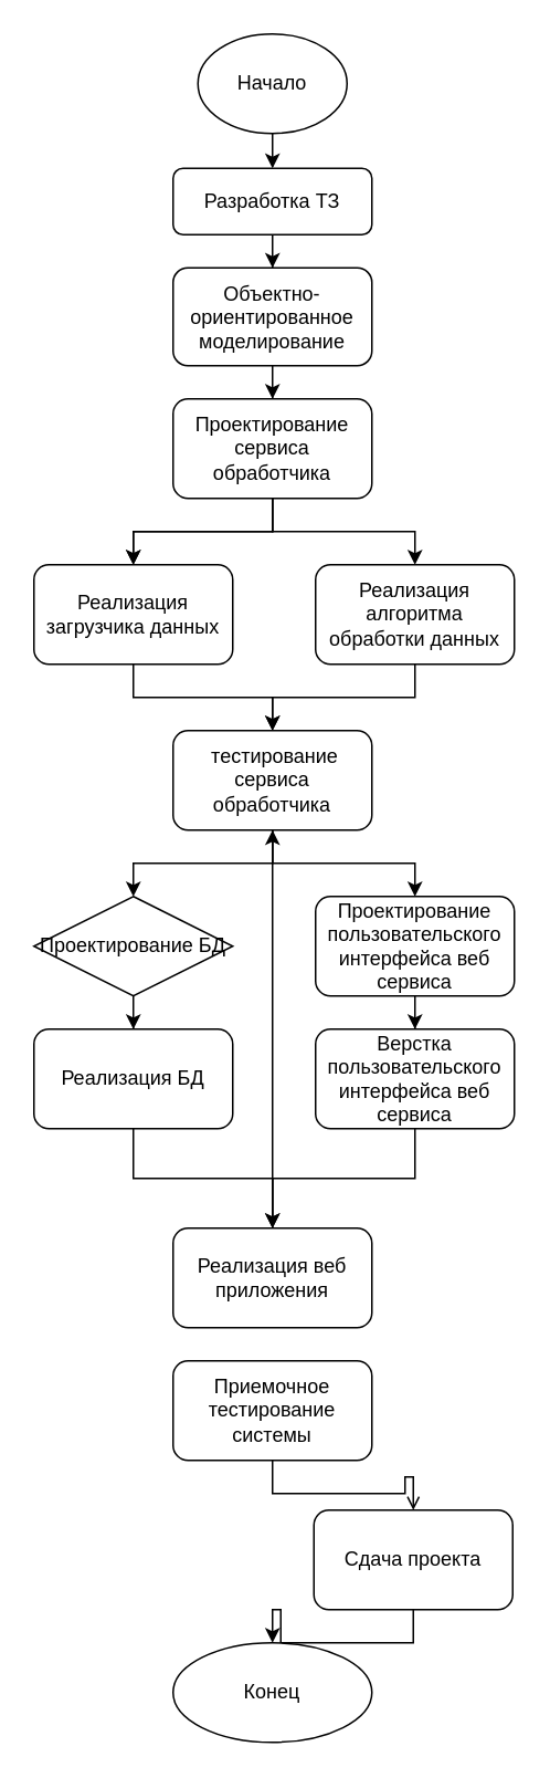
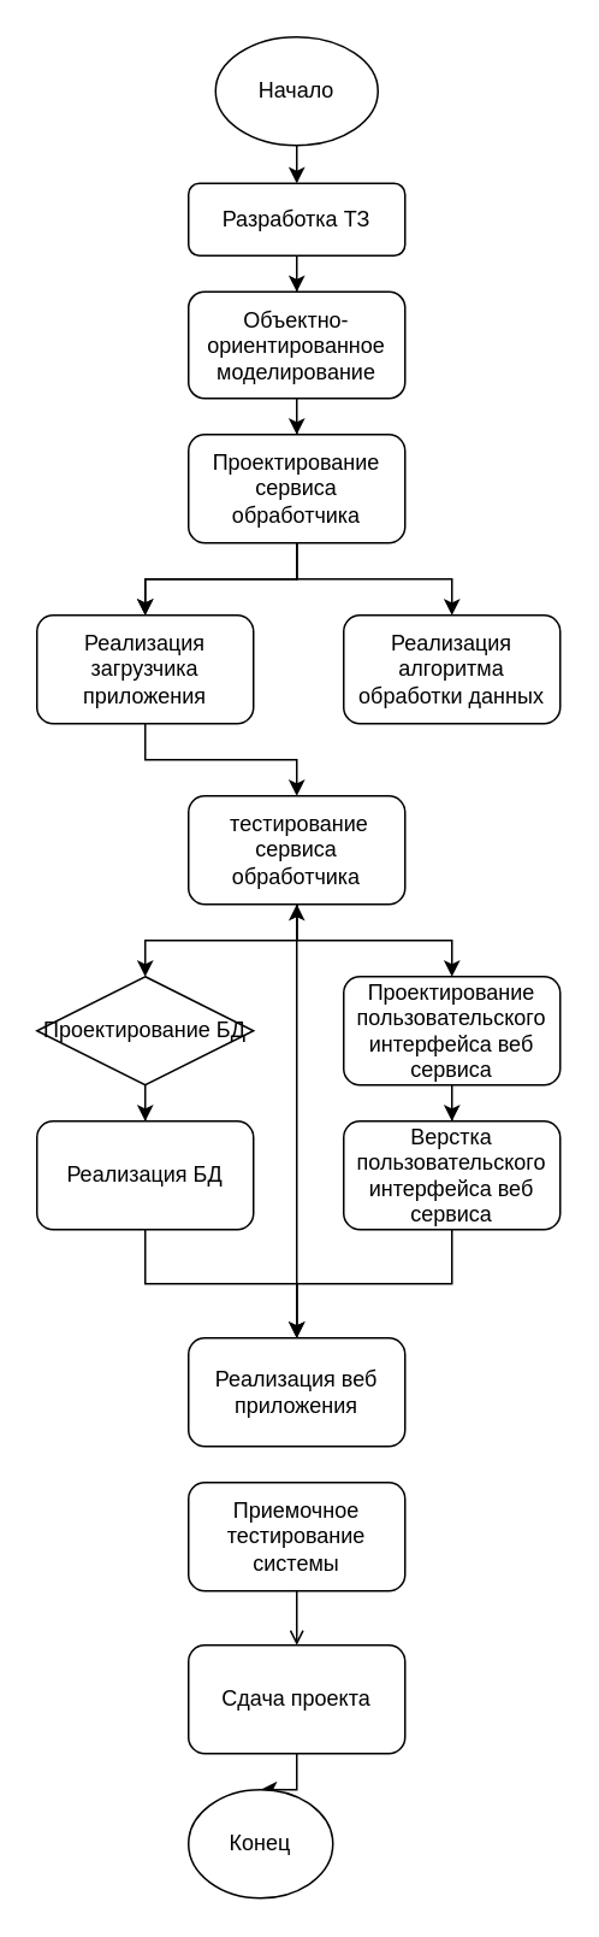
  <mxCell id="0" />
  <mxCell id="1" parent="0" />
  <mxCell id="2" value="" style="edgeStyle=orthogonalEdgeStyle;rounded=0;orthogonalLoop=1;jettySize=auto;html=1;" edge="1" parent="1" source="3" target="7"><mxGeometry relative="1" as="geometry" /></mxCell>
  <mxCell id="3" value="Разработка ТЗ" style="rounded=1;whiteSpace=wrap;html=1;fontSize=12;glass=0;strokeWidth=1;shadow=0;" parent="1" vertex="1"><mxGeometry x="104" y="101" width="120" height="40" as="geometry" /></mxCell>
  <mxCell id="4" style="edgeStyle=orthogonalEdgeStyle;rounded=0;orthogonalLoop=1;jettySize=auto;html=1;entryX=0.5;entryY=0;entryDx=0;entryDy=0;" edge="1" parent="1" source="5" target="3"><mxGeometry relative="1" as="geometry" /></mxCell>
  <mxCell id="5" value="Начало" style="ellipse;whiteSpace=wrap;html=1;" vertex="1" parent="1"><mxGeometry x="119" y="20" width="90" height="60" as="geometry" /></mxCell>
  <mxCell id="6" value="" style="edgeStyle=orthogonalEdgeStyle;rounded=0;orthogonalLoop=1;jettySize=auto;html=1;" edge="1" parent="1" source="7" target="11"><mxGeometry relative="1" as="geometry" /></mxCell>
  <mxCell id="7" value="Объектно-ориентированное моделирование" style="whiteSpace=wrap;html=1;rounded=1;shadow=0;strokeWidth=1;glass=0;" vertex="1" parent="1"><mxGeometry x="104" y="161" width="120" height="59" as="geometry" /></mxCell>
  <mxCell id="8" value="" style="edgeStyle=orthogonalEdgeStyle;rounded=0;orthogonalLoop=1;jettySize=auto;html=1;" edge="1" parent="1" source="11" target="13"><mxGeometry relative="1" as="geometry" /></mxCell>
  <mxCell id="9" value="" style="edgeStyle=orthogonalEdgeStyle;rounded=0;orthogonalLoop=1;jettySize=auto;html=1;" edge="1" parent="1" source="11" target="13"><mxGeometry relative="1" as="geometry" /></mxCell>
  <mxCell id="10" value="" style="edgeStyle=orthogonalEdgeStyle;rounded=0;orthogonalLoop=1;jettySize=auto;html=1;" edge="1" parent="1" source="11" target="15"><mxGeometry relative="1" as="geometry" /></mxCell>
  <mxCell id="11" value="Проектирование сервиса обработчика" style="whiteSpace=wrap;html=1;rounded=1;shadow=0;strokeWidth=1;glass=0;" vertex="1" parent="1"><mxGeometry x="104" y="240" width="120" height="60" as="geometry" /></mxCell>
  <mxCell id="12" style="edgeStyle=orthogonalEdgeStyle;rounded=0;orthogonalLoop=1;jettySize=auto;html=1;entryX=0.5;entryY=0;entryDx=0;entryDy=0;" edge="1" parent="1" source="13" target="18"><mxGeometry relative="1" as="geometry" /></mxCell>
- <mxCell id="13" value="Реализация загрузчика данных" style="whiteSpace=wrap;html=1;rounded=1;shadow=0;strokeWidth=1;glass=0;" vertex="1" parent="1"><mxGeometry x="20" y="340" width="120" height="60" as="geometry" /></mxCell>
- <mxCell id="14" value="" style="edgeStyle=orthogonalEdgeStyle;rounded=0;orthogonalLoop=1;jettySize=auto;html=1;" edge="1" parent="1" source="15" target="18"><mxGeometry relative="1" as="geometry" /></mxCell>
+ <mxCell id="13" value="Реализация загрузчика приложения" style="whiteSpace=wrap;html=1;rounded=1;shadow=0;strokeWidth=1;glass=0;" vertex="1" parent="1"><mxGeometry x="20" y="340" width="120" height="60" as="geometry" /></mxCell>
  <mxCell id="15" value="Реализация алгоритма обработки данных" style="whiteSpace=wrap;html=1;rounded=1;shadow=0;strokeWidth=1;glass=0;" vertex="1" parent="1"><mxGeometry x="190" y="340" width="120" height="60" as="geometry" /></mxCell>
  <mxCell id="16" value="" style="edgeStyle=orthogonalEdgeStyle;rounded=0;orthogonalLoop=1;jettySize=auto;html=1;" edge="1" parent="1" source="18" target="20"><mxGeometry relative="1" as="geometry" /></mxCell>
  <mxCell id="17" value="" style="edgeStyle=orthogonalEdgeStyle;rounded=0;orthogonalLoop=1;jettySize=auto;html=1;" edge="1" parent="1" source="18" target="24"><mxGeometry relative="1" as="geometry" /></mxCell>
  <mxCell id="18" value="&amp;nbsp;тестирование сервиса обработчика" style="whiteSpace=wrap;html=1;rounded=1;shadow=0;strokeWidth=1;glass=0;" vertex="1" parent="1"><mxGeometry x="104" y="440" width="120" height="60" as="geometry" /></mxCell>
  <mxCell id="19" value="" style="edgeStyle=orthogonalEdgeStyle;rounded=0;orthogonalLoop=1;jettySize=auto;html=1;" edge="1" parent="1" source="20" target="22"><mxGeometry relative="1" as="geometry" /></mxCell>
  <mxCell id="20" value="Проектирование БД" style="rhombus;whiteSpace=wrap;html=1;shadow=0;strokeWidth=1;glass=0;" vertex="1" parent="1"><mxGeometry x="20" y="540" width="120" height="60" as="geometry" /></mxCell>
  <mxCell id="21" value="" style="edgeStyle=orthogonalEdgeStyle;rounded=0;orthogonalLoop=1;jettySize=auto;html=1;" edge="1" parent="1" source="22" target="28"><mxGeometry relative="1" as="geometry" /></mxCell>
  <mxCell id="22" value="Реализация БД" style="whiteSpace=wrap;html=1;rounded=1;shadow=0;strokeWidth=1;glass=0;" vertex="1" parent="1"><mxGeometry x="20" y="620" width="120" height="60" as="geometry" /></mxCell>
  <mxCell id="23" value="" style="edgeStyle=orthogonalEdgeStyle;rounded=0;orthogonalLoop=1;jettySize=auto;html=1;" edge="1" parent="1" source="24" target="26"><mxGeometry relative="1" as="geometry" /></mxCell>
  <mxCell id="24" value="Проектирование пользовательского интерфейса веб сервиса" style="whiteSpace=wrap;html=1;rounded=1;shadow=0;strokeWidth=1;glass=0;" vertex="1" parent="1"><mxGeometry x="190" y="540" width="120" height="60" as="geometry" /></mxCell>
  <mxCell id="25" style="edgeStyle=orthogonalEdgeStyle;rounded=0;orthogonalLoop=1;jettySize=auto;html=1;entryX=0.5;entryY=0;entryDx=0;entryDy=0;" edge="1" parent="1" source="26" target="28"><mxGeometry relative="1" as="geometry" /></mxCell>
  <mxCell id="26" value="Верстка пользовательского интерфейса веб сервиса" style="whiteSpace=wrap;html=1;rounded=1;shadow=0;strokeWidth=1;glass=0;" vertex="1" parent="1"><mxGeometry x="190" y="620" width="120" height="60" as="geometry" /></mxCell>
  <mxCell id="27" value="" style="edgeStyle=orthogonalEdgeStyle;rounded=0;orthogonalLoop=1;jettySize=auto;html=1;" edge="1" parent="1" source="28" target="18"><mxGeometry relative="1" as="geometry" /></mxCell>
  <mxCell id="28" value="Реализация веб приложения" style="whiteSpace=wrap;html=1;rounded=1;shadow=0;strokeWidth=1;glass=0;" vertex="1" parent="1"><mxGeometry x="104" y="740" width="120" height="60" as="geometry" /></mxCell>
  <mxCell id="29" value="" style="edgeStyle=orthogonalEdgeStyle;rounded=0;orthogonalLoop=1;jettySize=auto;html=1;endArrow=open;" edge="1" parent="1" source="30" target="32"><mxGeometry relative="1" as="geometry" /></mxCell>
  <mxCell id="30" value="Приемочное тестирование системы" style="whiteSpace=wrap;html=1;rounded=1;shadow=0;strokeWidth=1;glass=0;" vertex="1" parent="1"><mxGeometry x="104" y="820" width="120" height="60" as="geometry" /></mxCell>
  <mxCell id="31" value="" style="edgeStyle=orthogonalEdgeStyle;rounded=0;orthogonalLoop=1;jettySize=auto;html=1;" edge="1" parent="1" source="32" target="33"><mxGeometry relative="1" as="geometry" /></mxCell>
- <mxCell id="32" value="Сдача проекта" style="whiteSpace=wrap;html=1;rounded=1;shadow=0;strokeWidth=1;glass=0;" vertex="1" parent="1"><mxGeometry x="189" y="910" width="120" height="60" as="geometry" /></mxCell>
- <mxCell id="33" value="Конец" style="ellipse;whiteSpace=wrap;html=1;rounded=1;shadow=0;strokeWidth=1;glass=0;" vertex="1" parent="1"><mxGeometry x="104" y="990" width="120" height="60" as="geometry" /></mxCell>
+ <mxCell id="32" value="Сдача проекта" style="whiteSpace=wrap;html=1;rounded=1;shadow=0;strokeWidth=1;glass=0;" vertex="1" parent="1"><mxGeometry x="104" y="910" width="120" height="60" as="geometry" /></mxCell>
+ <mxCell id="33" value="Конец" style="ellipse;whiteSpace=wrap;html=1;rounded=1;shadow=0;strokeWidth=1;glass=0;" vertex="1" parent="1"><mxGeometry x="104" y="990" width="80" height="60" as="geometry" /></mxCell>
